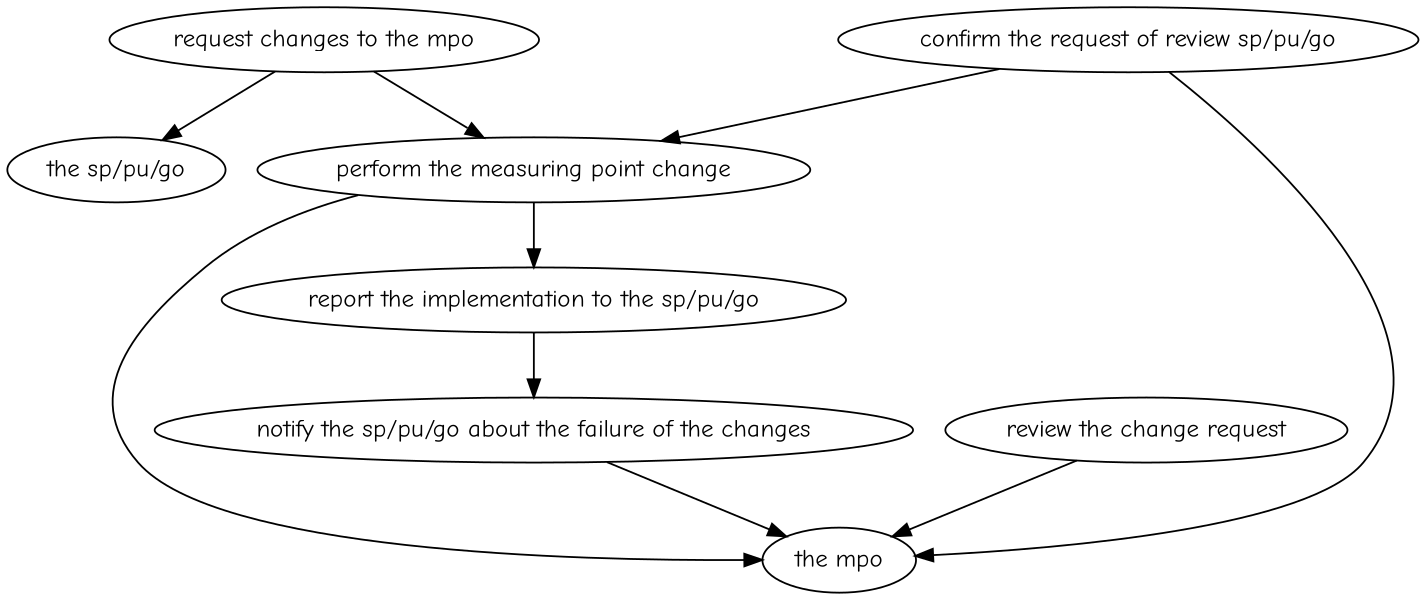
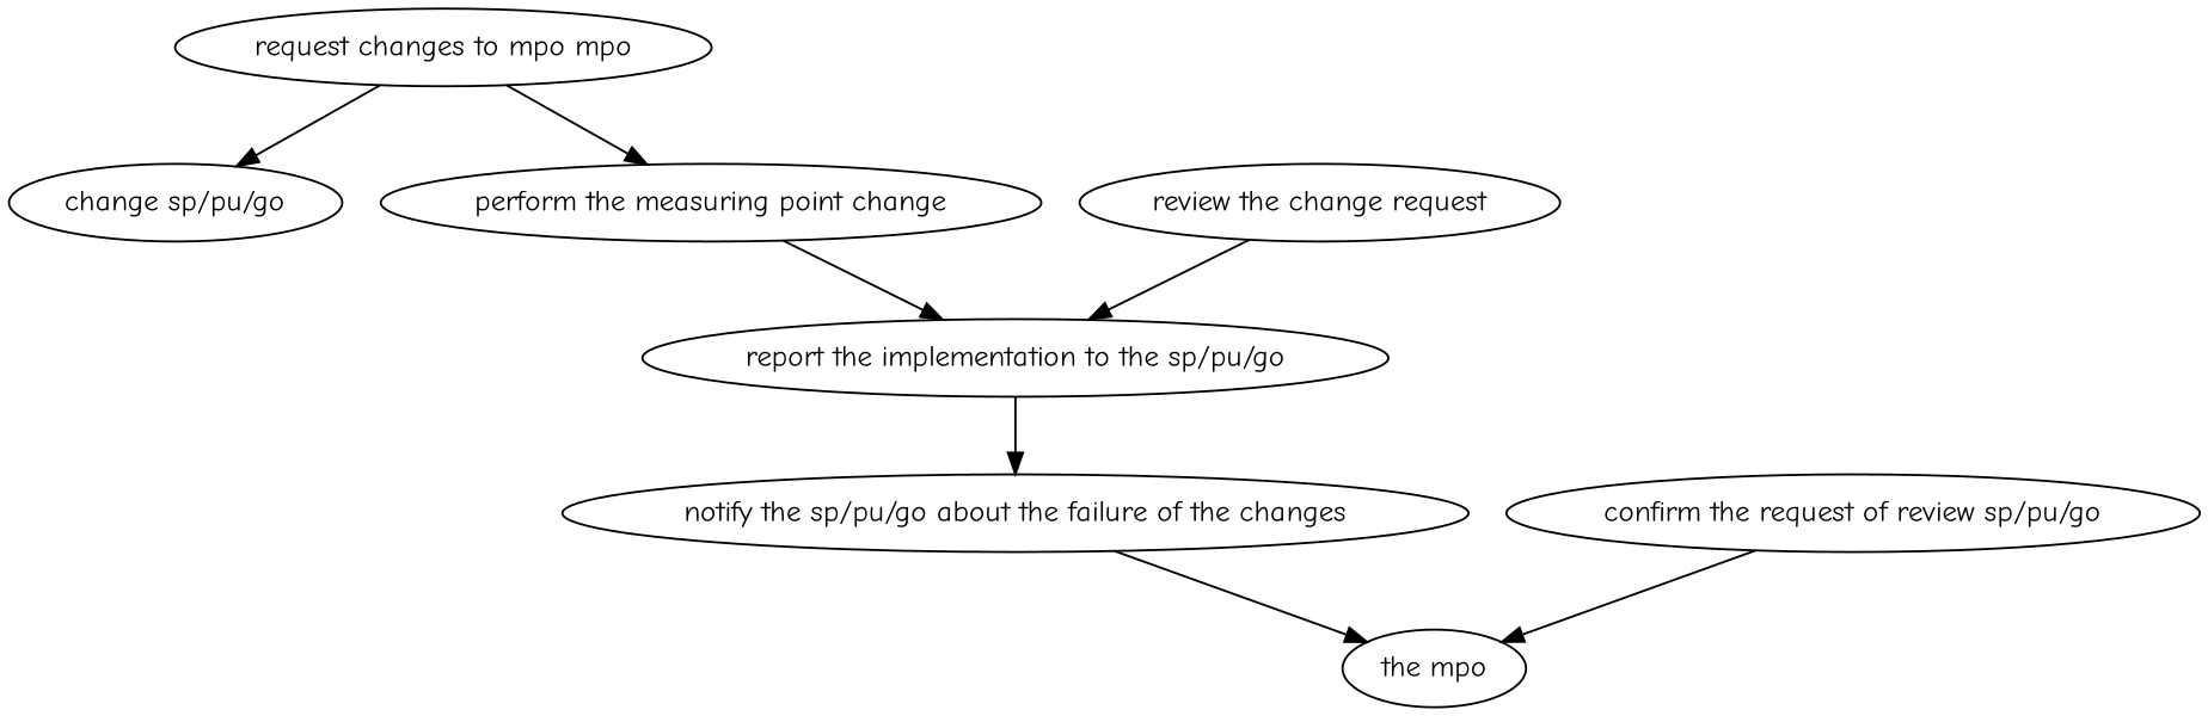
  strict digraph {
    fontname="Comic Neue"
    node [fontname="Comic Neue"]
    edge [attrs="{'type': 'actor performer', 'label': 'actor performer'}" fontname="Comic Neue"]
-   "request changes to the mpo" [attrs="{'type': 'Activity', 'label': 'request changes to the mpo'}"]
-   "the sp/pu/go" [attrs="{'type': 'Actor', 'label': 'the sp/pu/go'}"]
+   "request changes to the mpo" [attrs="{'type': 'Activity', 'label': 'request changes to the mpo'}" label="request changes to mpo mpo"]
+   "the sp/pu/go" [attrs="{'type': 'Actor', 'label': 'the sp/pu/go'}" label="change sp/pu/go"]
    "perform the measuring point change" [attrs="{'type': 'Activity', 'label': 'perform the measuring point change'}"]
    "review the change request" [attrs="{'type': 'Activity', 'label': 'review the change request'}"]
    "the mpo" [attrs="{'type': 'Actor', 'label': 'the mpo'}"]
    n6 [attrs="{'type': 'Activity', 'label': 'confirm the request of the sp/pu/go'}" label="confirm the request of review sp/pu/go"]
    "report the implementation to the sp/pu/go" [attrs="{'type': 'Activity', 'label': 'report the implementation to the sp/pu/go'}"]
    "notify the sp/pu/go about the failure of the changes" [attrs="{'type': 'Activity', 'label': 'notify the sp/pu/go about the failure of the changes'}"]
    "request changes to the mpo" -> "the sp/pu/go"
    "request changes to the mpo" -> "perform the measuring point change" [attrs="{'type': 'flow', 'label': 'flow'}"]
-   "perform the measuring point change" -> "the mpo"
    "perform the measuring point change" -> "report the implementation to the sp/pu/go" [attrs="{'type': 'flow', 'label': 'flow'}"]
-   "review the change request" -> "the mpo"
-   n6 -> "perform the measuring point change" [attrs="{'type': 'flow', 'label': 'flow'}"]
+   "review the change request" -> "report the implementation to the sp/pu/go"
    n6 -> "the mpo"
    "report the implementation to the sp/pu/go" -> "notify the sp/pu/go about the failure of the changes" [attrs="{'type': 'flow', 'label': 'flow'}"]
    "notify the sp/pu/go about the failure of the changes" -> "the mpo"
  }
